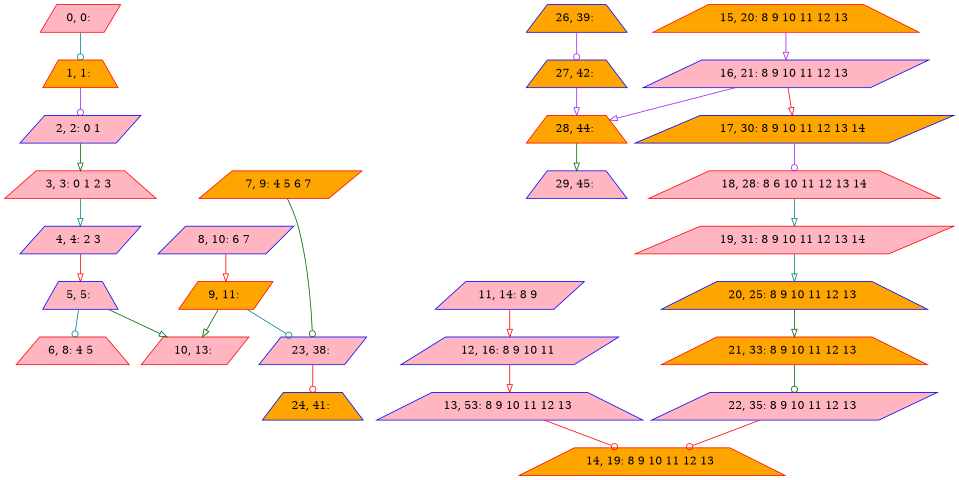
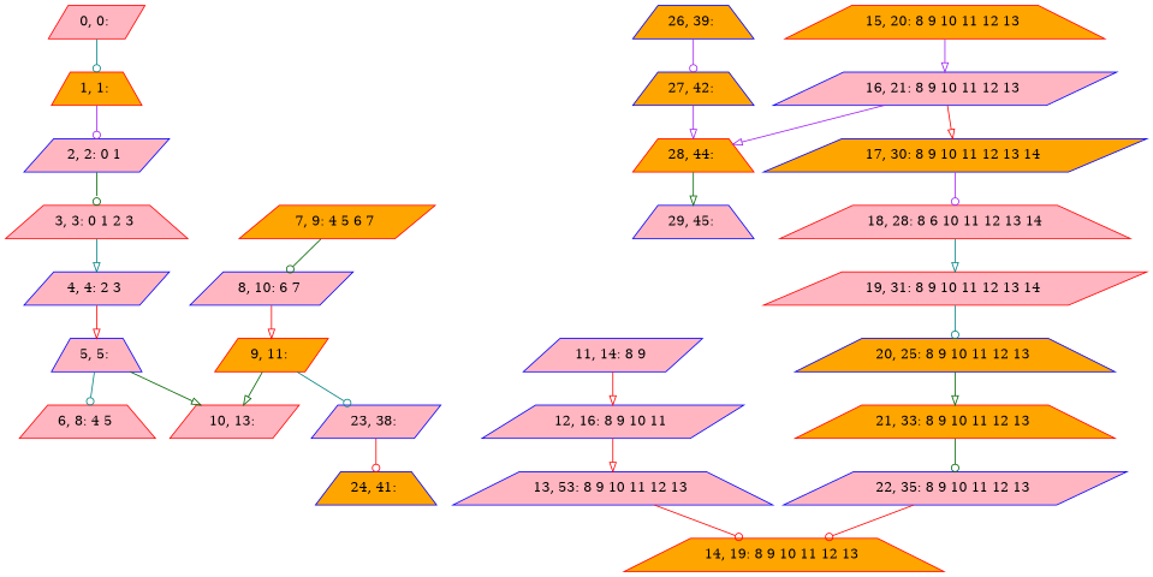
  digraph {
    node [color=blue fillcolor=lightpink shape=trapezium style=filled]
    edge [arrowhead=onormal color=red]
    n1 [color=red label="0, 0: " shape=parallelogram]
    n2 [color=red fillcolor=orange label="1, 1: "]
    n3 [label="2, 2: 0 1 " shape=parallelogram]
    n4 [color=red label="3, 3: 0 1 2 3 "]
    n5 [label="4, 4: 2 3 " shape=parallelogram]
    n6 [label="5, 5: "]
    n7 [color=red label="6, 8: 4 5 "]
    n8 [color=red label="10, 13: " shape=parallelogram]
    n9 [color=red fillcolor=orange label="7, 9: 4 5 6 7 " shape=parallelogram]
    n10 [label="8, 10: 6 7 " shape=parallelogram]
    n11 [color=red fillcolor=orange label="9, 11: " shape=parallelogram]
    n12 [label="23, 38: " shape=parallelogram]
    n13 [fillcolor=orange label="24, 41: "]
    n14 [label="11, 14: 8 9 " shape=parallelogram]
    n15 [label="12, 16: 8 9 10 11 " shape=parallelogram]
    n16 [label="13, 53: 8 9 10 11 12 13 "]
    n17 [color=red fillcolor=orange label="14, 19: 8 9 10 11 12 13 "]
    n18 [color=red fillcolor=orange label="15, 20: 8 9 10 11 12 13 "]
    n19 [label="16, 21: 8 9 10 11 12 13 " shape=parallelogram]
    n20 [fillcolor=orange label="17, 30: 8 9 10 11 12 13 14 " shape=parallelogram]
    n21 [color=red fillcolor=orange label="28, 44: "]
    n22 [color=red label="18, 28: 8 6 10 11 12 13 14"]
    n23 [label="29, 45: "]
    n24 [color=red label="19, 31: 8 9 10 11 12 13 14 " shape=parallelogram]
    n25 [fillcolor=orange label="20, 25: 8 9 10 11 12 13 "]
    n26 [color=red fillcolor=orange label="21, 33: 8 9 10 11 12 13 "]
    n27 [label="22, 35: 8 9 10 11 12 13 " shape=parallelogram]
    n28 [fillcolor=orange label="26, 39: "]
    n29 [fillcolor=orange label="27, 42: "]
    n1 -> n2 [arrowhead=odot color=teal]
    n2 -> n3 [arrowhead=odot color=purple]
-   n3 -> n4 [color=darkgreen]
+   n3 -> n4 [arrowhead=odot color=darkgreen]
    n4 -> n5 [color=teal]
    n5 -> n6
    n6 -> n7 [arrowhead=odot color=teal]
    n6 -> n8 [color=darkgreen]
-   n9 -> n12 [arrowhead=odot color=darkgreen]
+   n9 -> n10 [arrowhead=odot color=darkgreen]
    n10 -> n11
    n11 -> n8 [color=darkgreen]
    n11 -> n12 [arrowhead=odot color=teal]
    n12 -> n13 [arrowhead=odot]
    n14 -> n15
    n15 -> n16
    n16 -> n17 [arrowhead=odot]
    n18 -> n19 [color=purple]
    n19 -> n20
    n19 -> n21 [color=purple]
    n20 -> n22 [arrowhead=odot color=purple]
    n21 -> n23 [color=darkgreen]
    n22 -> n24 [color=teal]
-   n24 -> n25 [color=teal]
+   n24 -> n25 [arrowhead=odot color=teal]
    n25 -> n26 [color=darkgreen]
    n26 -> n27 [arrowhead=odot color=darkgreen]
    n27 -> n17 [arrowhead=odot]
    n28 -> n29 [arrowhead=odot color=purple]
    n29 -> n21 [color=purple]
  }
